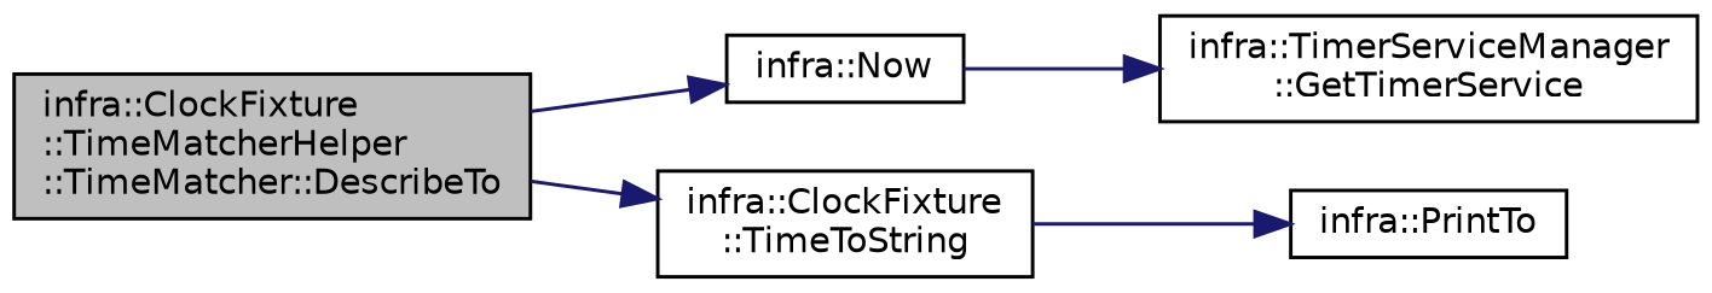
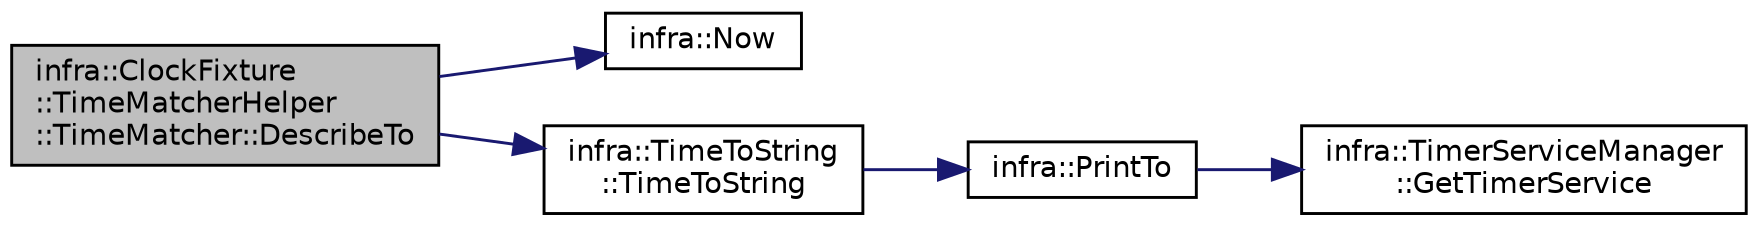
  digraph {
    rankdir=LR
    node [color=black fillcolor=white fontname=Helvetica fontsize=10 shape=record style=filled]
    edge [color=midnightblue fontname=Helvetica fontsize=10 labelfontname=Helvetica labelfontsize=10 style=solid]
    n1 [fillcolor=grey75 fontcolor=black height=0.2 label="infra::ClockFixture\l::TimeMatcherHelper\l::TimeMatcher::DescribeTo" width=0.4]
    n2 [height=0.2 label="infra::Now" width=0.4]
-   n3 [height=0.2 label="infra::ClockFixture\l::TimeToString" width=0.4]
+   n3 [height=0.2 label="infra::TimeToString\l::TimeToString" width=0.4]
    n4 [height=0.2 label="infra::TimerServiceManager\l::GetTimerService" width=0.4]
    n5 [height=0.2 label="infra::PrintTo" width=0.4]
    n1 -> n2
    n1 -> n3
-   n2 -> n4
+   n5 -> n4
    n3 -> n5
  }
